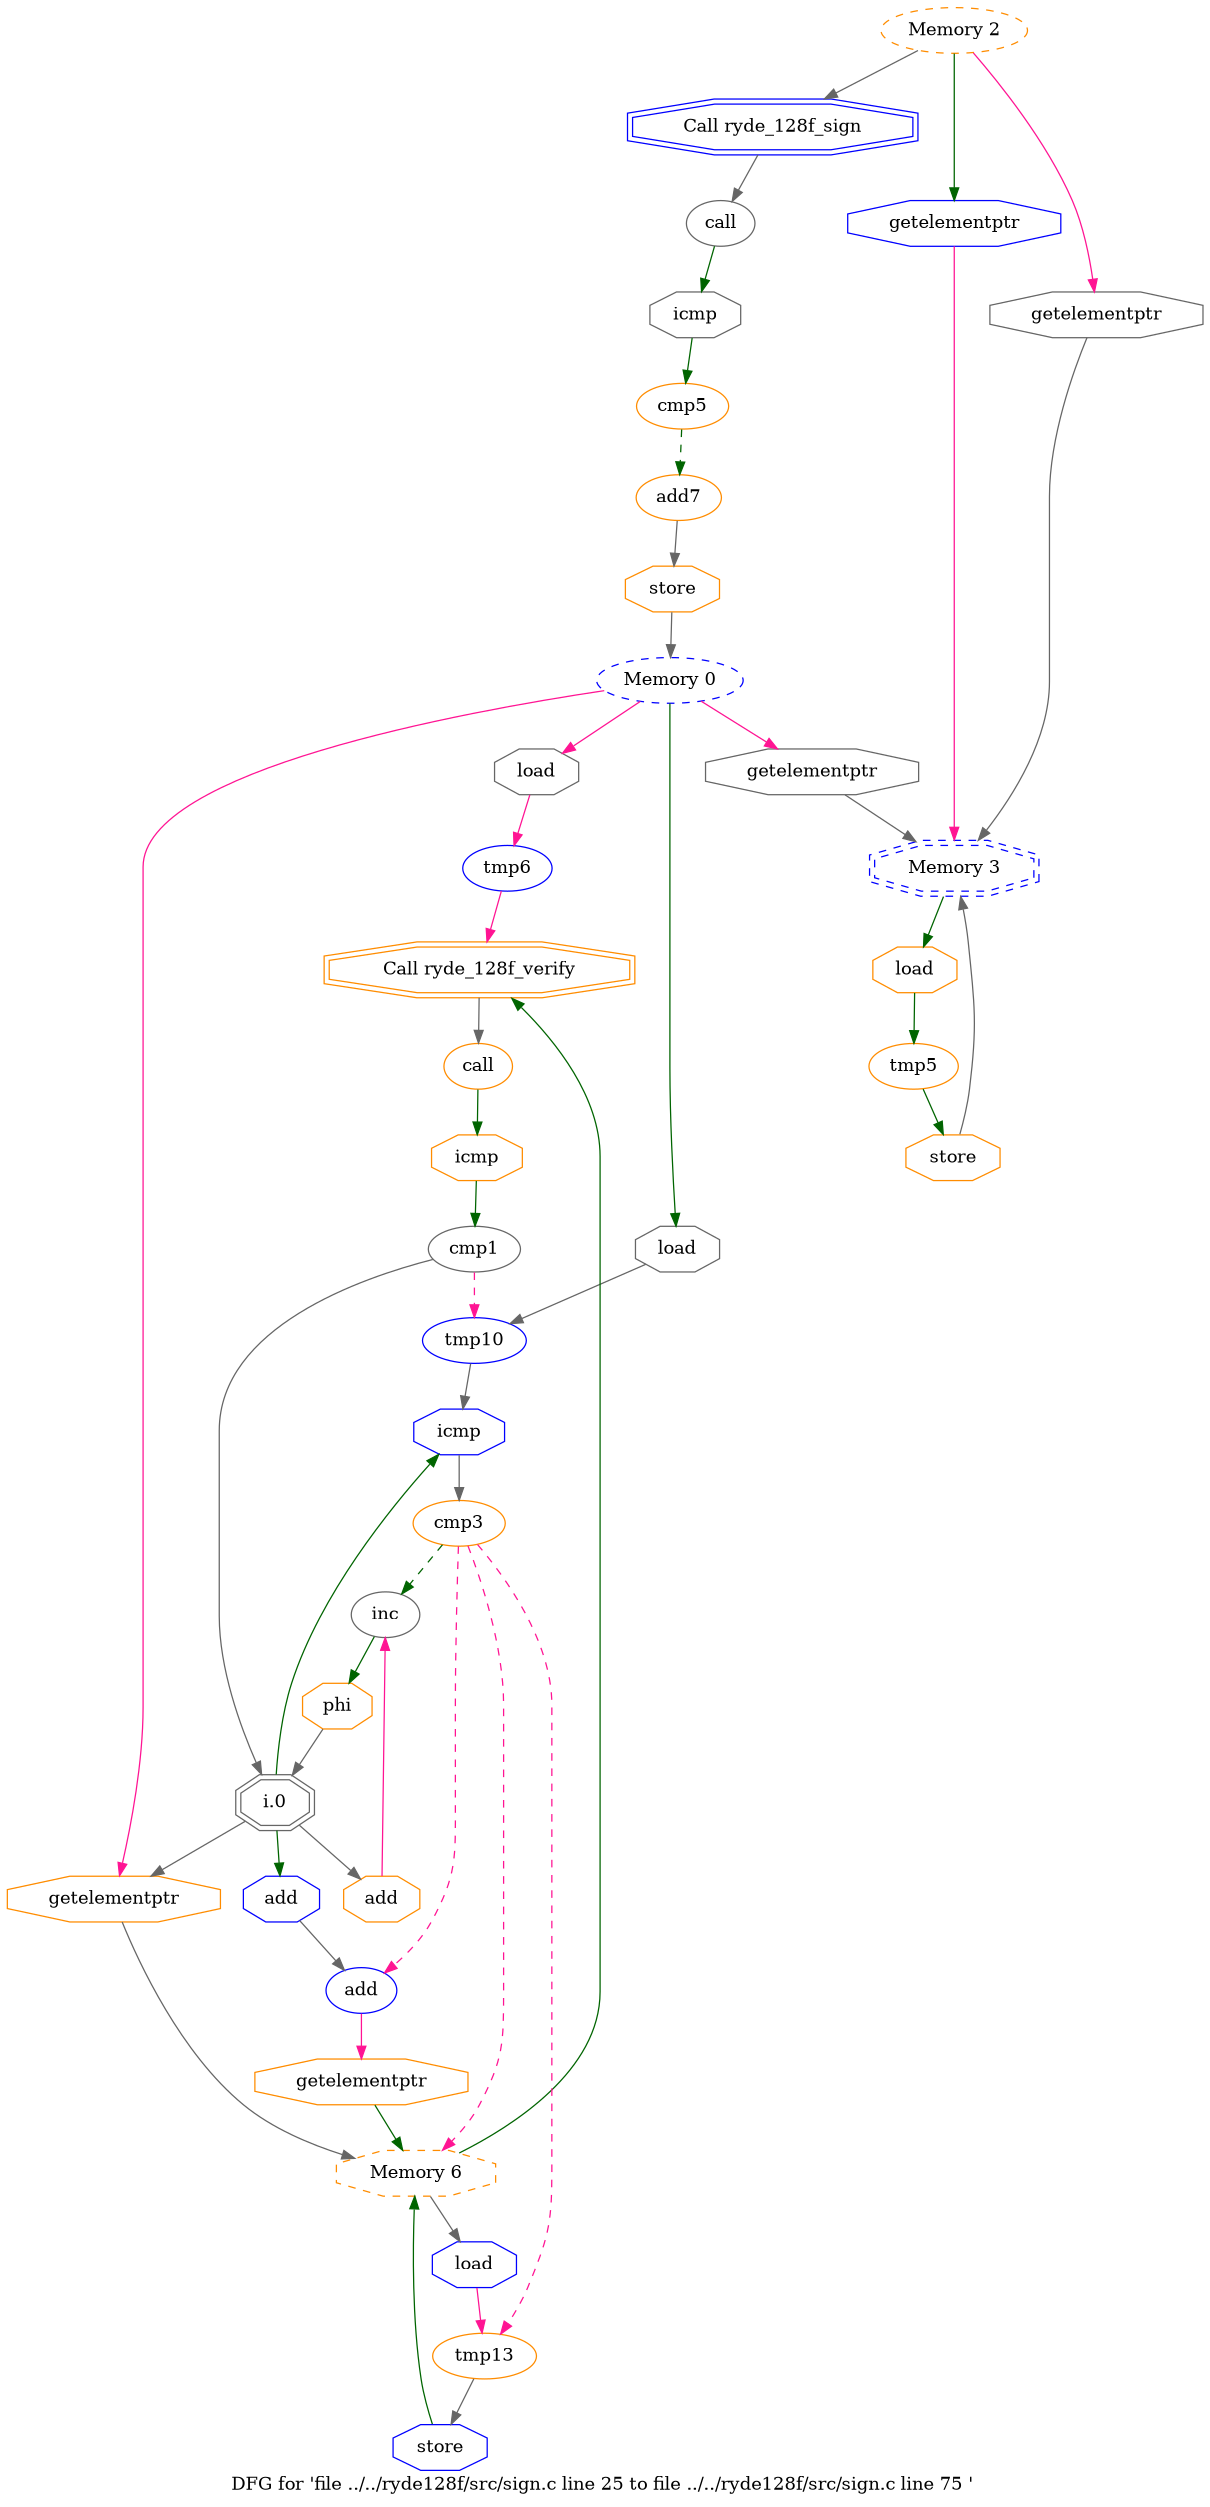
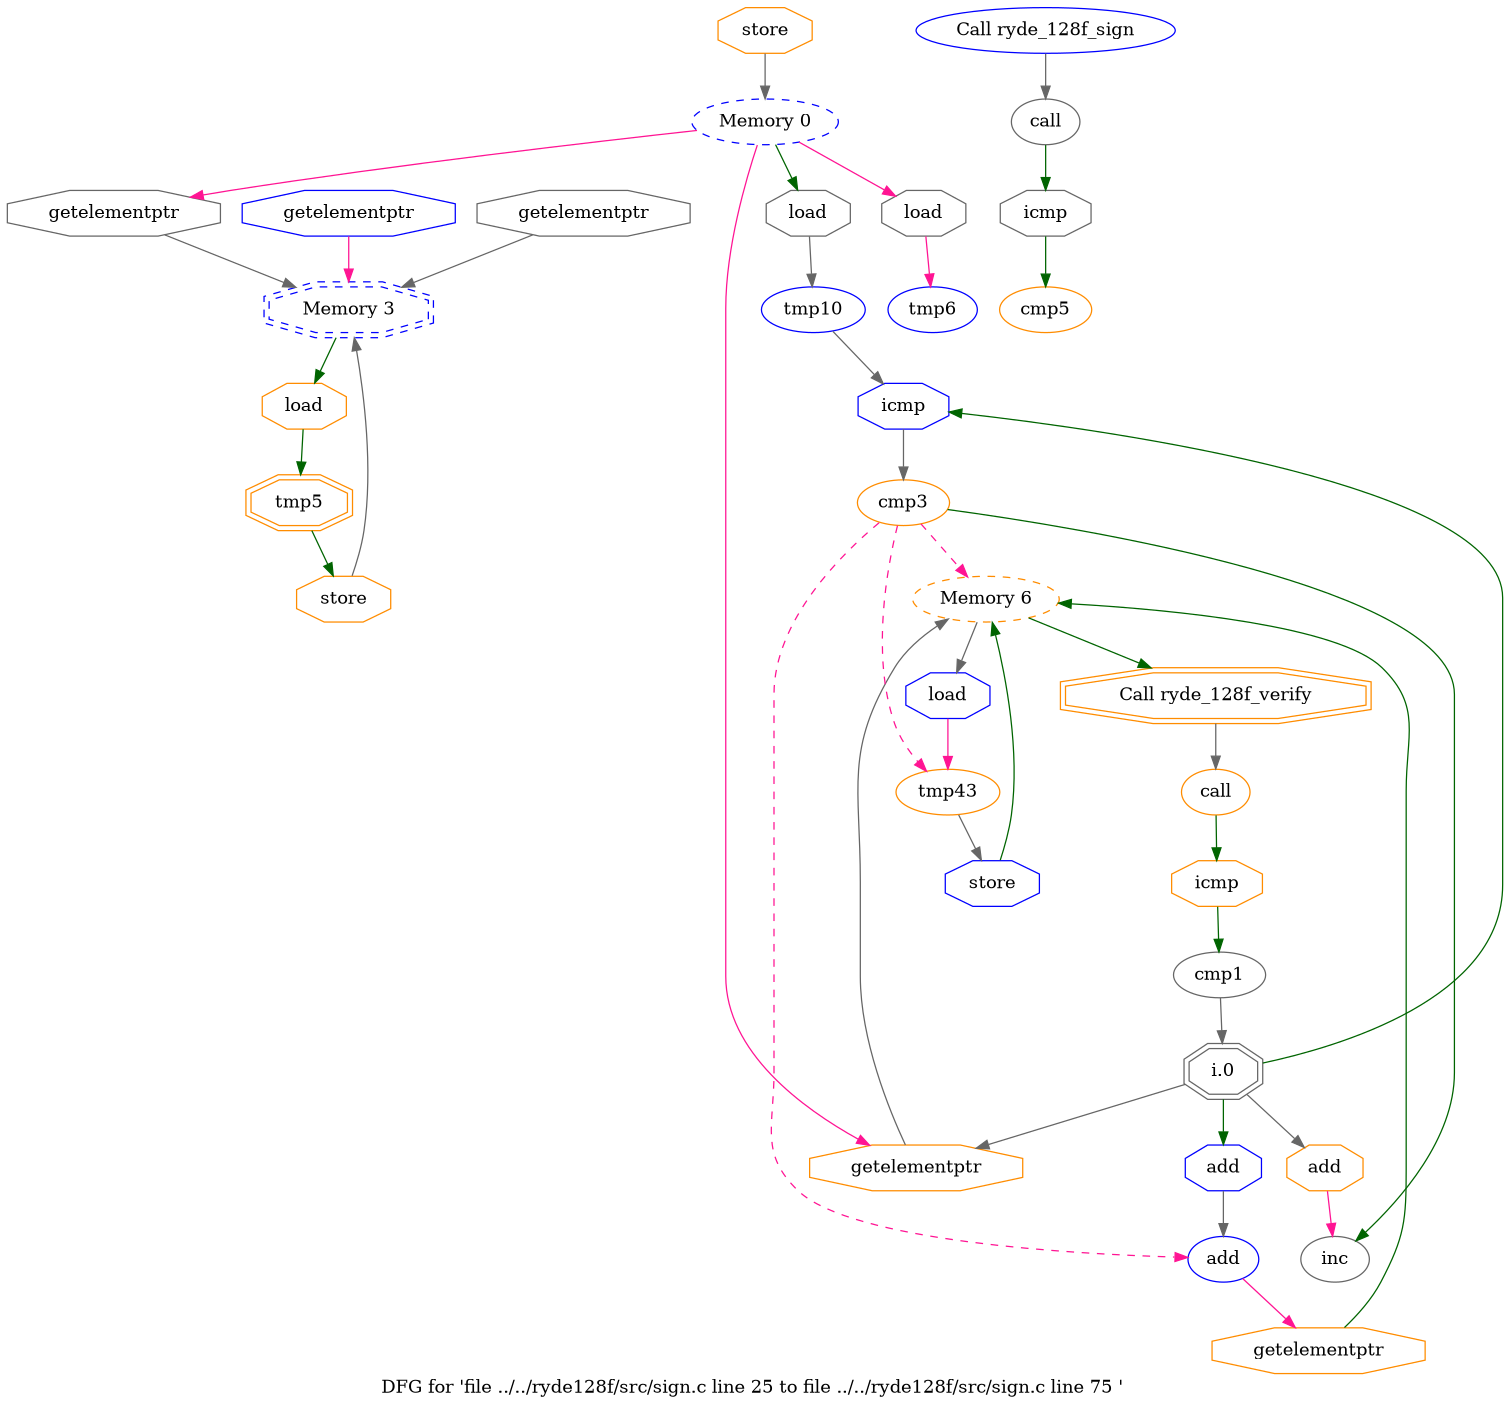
  digraph {
    label="DFG for 'file ../../ryde128f/src/sign.c line 25 to file ../../ryde128f/src/sign.c line 75 ' "
    node [color=darkorange shape=octagon style=solid]
    edge [color=gray40]
    n1 [color=blue label=getelementptr]
    n2 [color=blue label="Memory 3" shape=doubleoctagon style=dashed]
    n3 [label=load]
-   n4 [label=tmp5 shape=ellipse]
-   n5 [color=blue label="Call ryde_128f_sign" shape=doubleoctagon]
+   n4 [label=tmp5 shape=doubleoctagon]
+   n5 [color=blue label="Call ryde_128f_sign" shape=ellipse]
    n6 [color=gray40 label=call shape=ellipse]
    n7 [label=store]
    n8 [color=blue label="Memory 0" shape=ellipse style=dashed]
    n9 [color=gray40 label=getelementptr]
    n10 [color=gray40 label=load]
    n11 [color=gray40 label=load]
    n12 [label=getelementptr]
    n13 [color=blue label=tmp6 shape=ellipse]
    n14 [color=blue label=tmp10 shape=ellipse]
-   n15 [label="Memory 6" style=dashed]
+   n15 [label="Memory 6" shape=ellipse style=dashed]
    n16 [label="Call ryde_128f_verify" shape=doubleoctagon]
    n17 [color=blue label=icmp]
    n18 [color=blue label=load]
    n19 [color=gray40 label=icmp]
-   n20 [label="Memory 2" shape=ellipse style=dashed]
    n21 [color=gray40 label=getelementptr]
    n22 [label=cmp5 shape=ellipse]
-   n23 [label=add7 shape=ellipse]
    n24 [label=store]
    n25 [label=call shape=ellipse]
-   n26 [label=tmp13 shape=ellipse]
+   n26 [label=tmp43 shape=ellipse]
    n27 [label=icmp]
    n28 [color=blue label=store]
    n29 [color=gray40 label=cmp1 shape=ellipse]
    n30 [color=gray40 label="i.0" shape=doubleoctagon]
    n31 [label=add]
    n32 [color=blue label=add]
    n33 [label=cmp3 shape=ellipse]
    n34 [color=gray40 label=inc shape=ellipse]
    n35 [color=blue label=add shape=ellipse]
-   n36 [label=phi]
    n37 [label=getelementptr]
    n1 -> n2 [color=deeppink]
    n2 -> n3 [color=darkgreen]
    n3 -> n4 [color=darkgreen]
    n4 -> n7 [color=darkgreen]
    n5 -> n6
    n6 -> n19 [color=darkgreen]
    n7 -> n2
    n8 -> n9 [color=deeppink]
    n8 -> n10 [color=deeppink]
    n8 -> n11 [color=darkgreen]
    n8 -> n12 [color=deeppink]
    n9 -> n2
    n10 -> n13 [color=deeppink]
    n11 -> n14
    n12 -> n15
-   n13 -> n16 [color=deeppink]
    n14 -> n17
    n15 -> n16 [color=darkgreen]
    n15 -> n18
    n16 -> n25
    n17 -> n33
    n18 -> n26 [color=deeppink]
    n19 -> n22 [color=darkgreen]
-   n20 -> n1 [color=darkgreen]
-   n20 -> n5
-   n20 -> n21 [color=deeppink]
    n21 -> n2
-   n22 -> n23 [color=darkgreen style=dashed]
-   n23 -> n24
    n24 -> n8
    n25 -> n27 [color=darkgreen]
    n26 -> n28
    n27 -> n29 [color=darkgreen]
    n28 -> n15 [color=darkgreen]
-   n29 -> n14 [color=deeppink style=dashed]
    n29 -> n30 [style=solid]
    n30 -> n12
    n30 -> n17 [color=darkgreen]
    n30 -> n31
    n30 -> n32 [color=darkgreen]
    n31 -> n34 [color=deeppink]
    n32 -> n35
    n33 -> n15 [color=deeppink style=dashed]
    n33 -> n26 [color=deeppink style=dashed]
-   n33 -> n34 [color=darkgreen style=dashed]
+   n33 -> n34 [color=darkgreen style=solid]
    n33 -> n35 [color=deeppink style=dashed]
-   n34 -> n36 [color=darkgreen]
    n35 -> n37 [color=deeppink]
-   n36 -> n30
    n37 -> n15 [color=darkgreen]
  }
